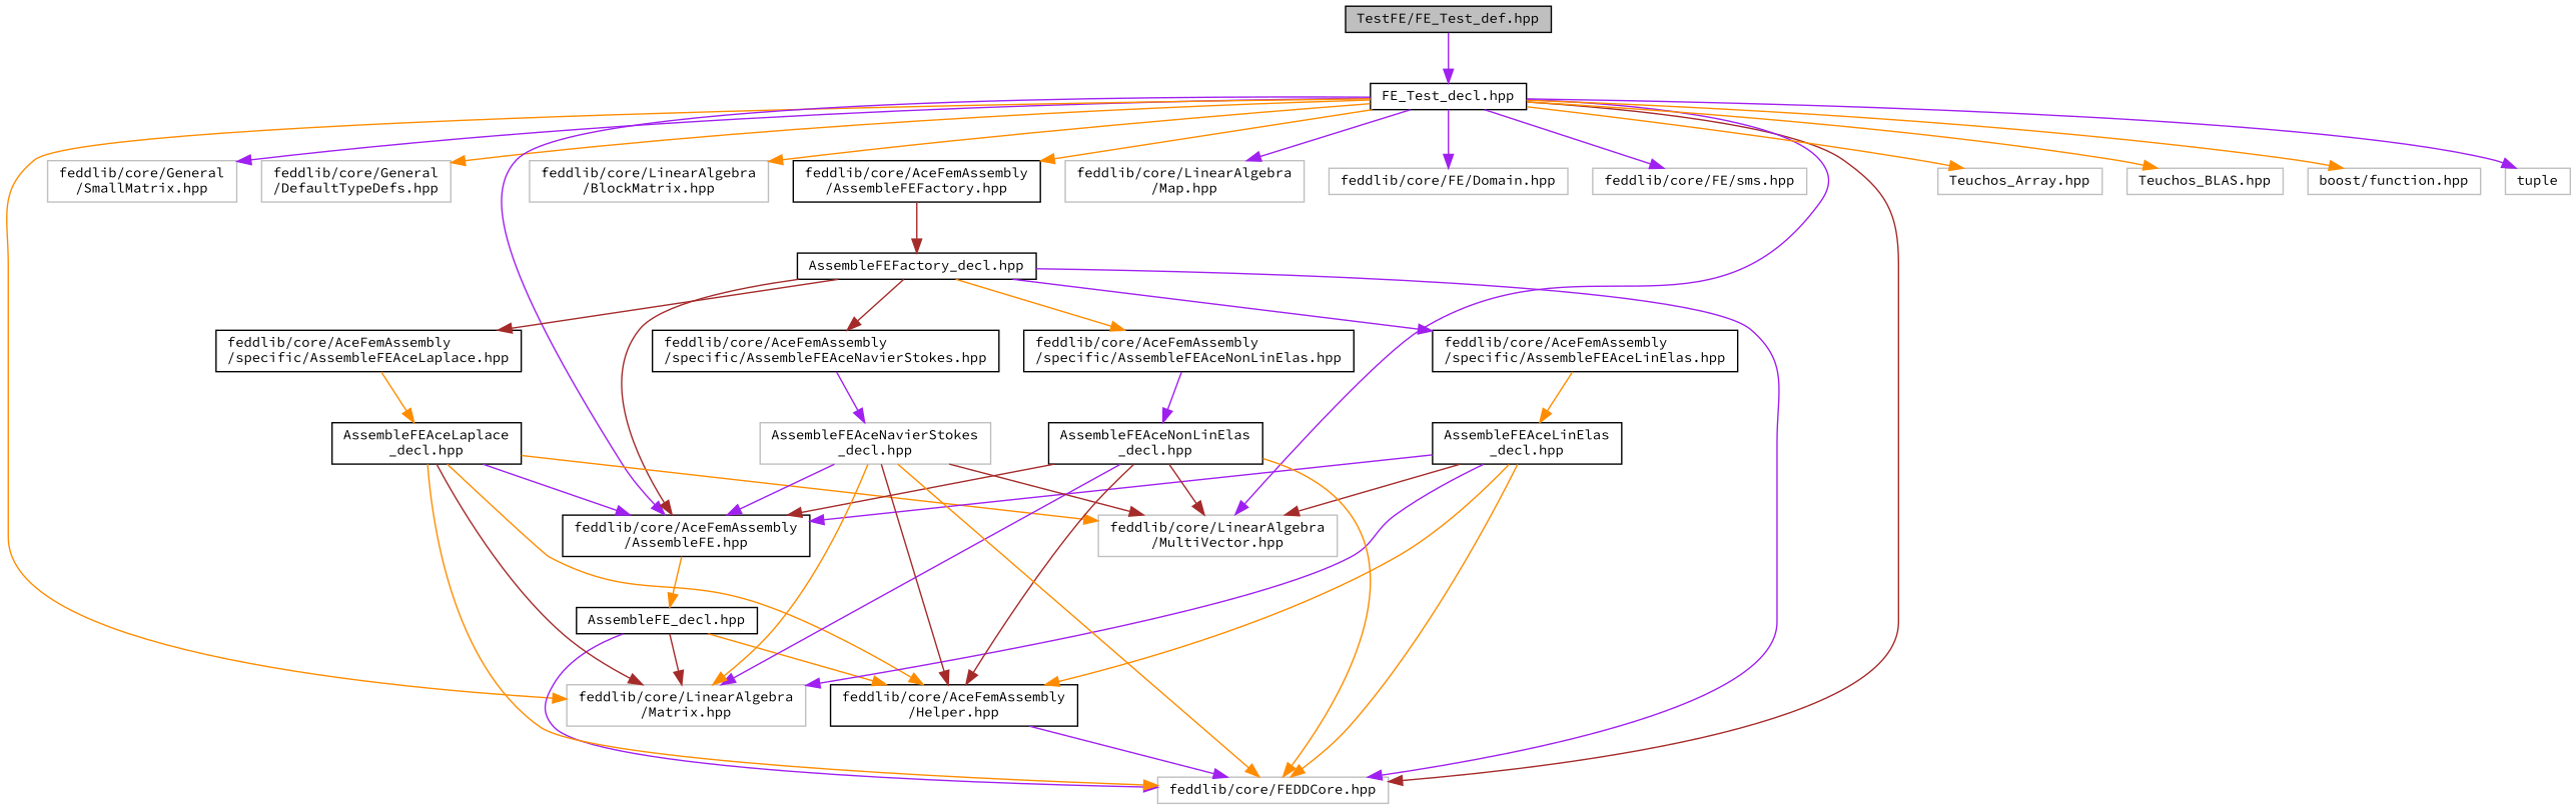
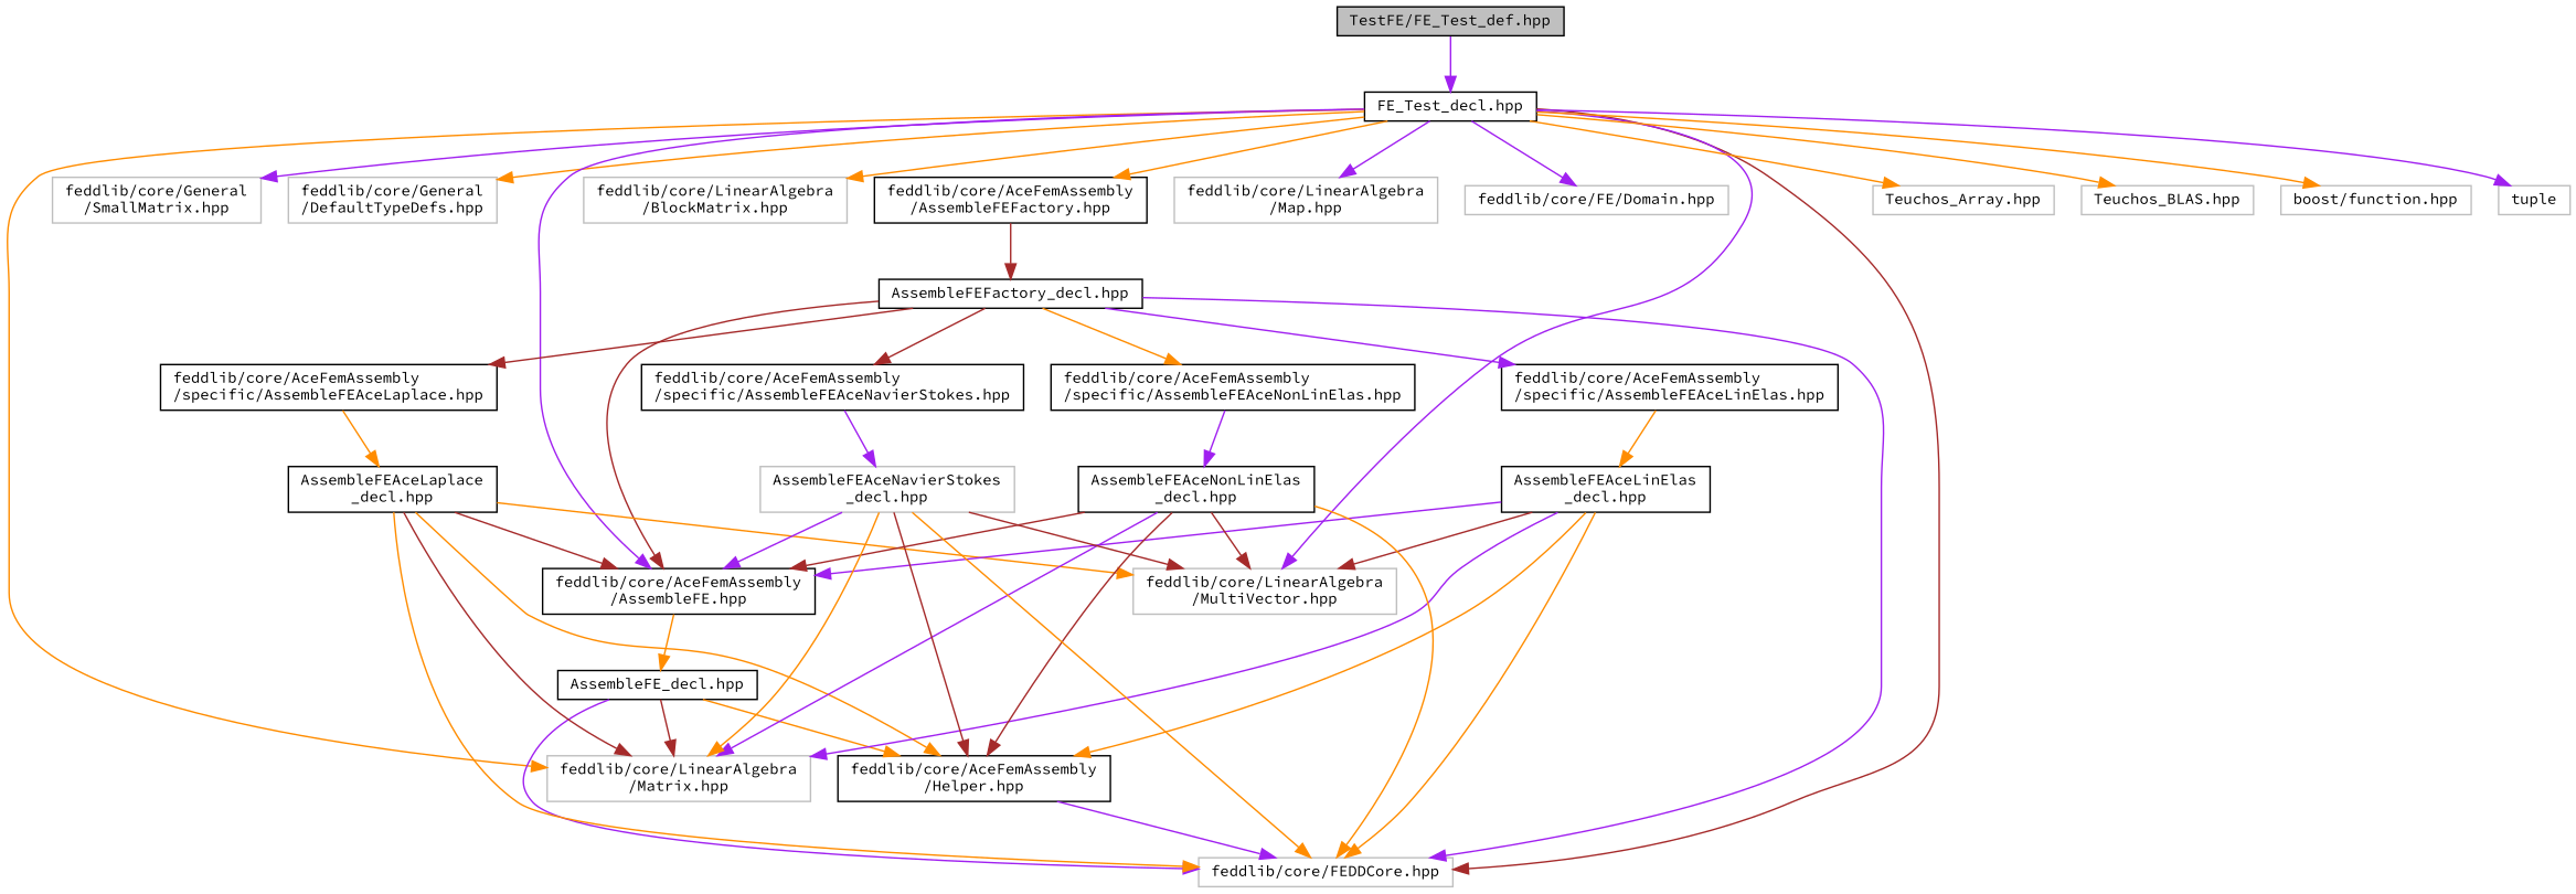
  digraph {
    fontname="Source Code Pro"
    node [color=black fillcolor=white fontname="Source Code Pro" fontsize=10 shape=record style=filled]
    edge [color=darkorange fontname="Source Code Pro" fontsize=10 labelfontname=Helvetica labelfontsize=10 style=solid]
    n1 [fillcolor=grey75 fontcolor=black height=0.2 label="TestFE/FE_Test_def.hpp" width=0.4]
    n2 [height=0.2 label="FE_Test_decl.hpp" width=0.4]
    n3 [color=grey75 height=0.2 label="feddlib/core/FEDDCore.hpp" width=0.4]
    n4 [color=grey75 height=0.2 label="feddlib/core/General\l/SmallMatrix.hpp" width=0.4]
    n5 [color=grey75 height=0.2 label="feddlib/core/General\l/DefaultTypeDefs.hpp" width=0.4]
    n6 [color=grey75 height=0.2 label="feddlib/core/LinearAlgebra\l/Matrix.hpp" width=0.4]
    n7 [color=grey75 height=0.2 label="feddlib/core/LinearAlgebra\l/BlockMatrix.hpp" width=0.4]
    n8 [color=grey75 height=0.2 label="feddlib/core/LinearAlgebra\l/MultiVector.hpp" width=0.4]
    n9 [color=grey75 height=0.2 label="feddlib/core/LinearAlgebra\l/Map.hpp" width=0.4]
    n10 [color=grey75 height=0.2 label="feddlib/core/FE/Domain.hpp" width=0.4]
-   n11 [color=grey75 height=0.2 label="feddlib/core/FE/sms.hpp" width=0.4]
    n12 [height=0.2 label="feddlib/core/AceFemAssembly\l/AssembleFE.hpp" width=0.4]
    n13 [height=0.2 label="feddlib/core/AceFemAssembly\l/AssembleFEFactory.hpp" width=0.4]
    n14 [color=grey75 height=0.2 label="Teuchos_Array.hpp" width=0.4]
    n15 [color=grey75 height=0.2 label="Teuchos_BLAS.hpp" width=0.4]
    n16 [color=grey75 height=0.2 label="boost/function.hpp" width=0.4]
    n17 [color=grey75 height=0.2 label=tuple width=0.4]
    n18 [height=0.2 label="AssembleFE_decl.hpp" width=0.4]
    n19 [height=0.2 label="AssembleFEFactory_decl.hpp" width=0.4]
    n20 [height=0.2 label="feddlib/core/AceFemAssembly\l/Helper.hpp" width=0.4]
    n21 [height=0.2 label="feddlib/core/AceFemAssembly\l/specific/AssembleFEAceLaplace.hpp" width=0.4]
    n22 [height=0.2 label="feddlib/core/AceFemAssembly\l/specific/AssembleFEAceLinElas.hpp" width=0.4]
    n23 [height=0.2 label="feddlib/core/AceFemAssembly\l/specific/AssembleFEAceNonLinElas.hpp" width=0.4]
    n24 [height=0.2 label="feddlib/core/AceFemAssembly\l/specific/AssembleFEAceNavierStokes.hpp" width=0.4]
    n25 [height=0.2 label="AssembleFEAceLaplace\l_decl.hpp" width=0.4]
    n26 [height=0.2 label="AssembleFEAceLinElas\l_decl.hpp" width=0.4]
    n27 [height=0.2 label="AssembleFEAceNonLinElas\l_decl.hpp" width=0.4]
    n28 [color=grey75 height=0.2 label="AssembleFEAceNavierStokes\l_decl.hpp" width=0.4]
    n1 -> n2 [color=purple]
    n2 -> n3 [color=brown]
    n2 -> n4 [color=purple]
    n2 -> n5
    n2 -> n6
    n2 -> n7
    n2 -> n8 [color=purple]
    n2 -> n9 [color=purple]
    n2 -> n10 [color=purple]
-   n2 -> n11 [color=purple]
    n2 -> n12 [color=purple]
    n2 -> n13
    n2 -> n14
    n2 -> n15
    n2 -> n16
    n2 -> n17 [color=purple]
    n12 -> n18
    n13 -> n19 [color=brown]
    n18 -> n3 [color=purple]
    n18 -> n6 [color=brown]
    n18 -> n20
    n19 -> n3 [color=purple]
    n19 -> n12 [color=brown]
    n19 -> n21 [color=brown]
    n19 -> n22 [color=purple]
    n19 -> n23
    n19 -> n24 [color=brown]
    n20 -> n3 [color=purple]
    n21 -> n25
    n22 -> n26
    n23 -> n27 [color=purple]
    n24 -> n28 [color=purple]
    n25 -> n3
    n25 -> n6 [color=brown]
    n25 -> n8
-   n25 -> n12 [color=purple]
+   n25 -> n12 [color=brown]
    n25 -> n20
    n26 -> n3
    n26 -> n6 [color=purple]
    n26 -> n8 [color=brown]
    n26 -> n12 [color=purple]
    n26 -> n20
    n27 -> n3
    n27 -> n6 [color=purple]
    n27 -> n8 [color=brown]
    n27 -> n12 [color=brown]
    n27 -> n20 [color=brown]
    n28 -> n3
    n28 -> n6
    n28 -> n8 [color=brown]
    n28 -> n12 [color=purple]
    n28 -> n20 [color=brown]
  }
